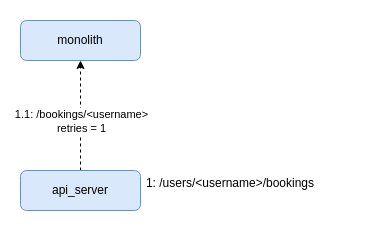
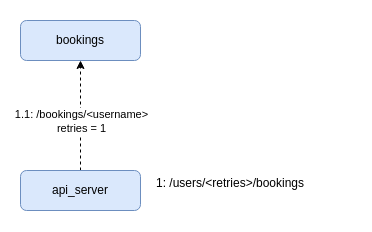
  <mxCell id="0" />
  <mxCell id="1" parent="0" />
- <mxCell id="2" value="monolith" style="rounded=1;whiteSpace=wrap;html=1;fontSize=12;glass=0;strokeWidth=1;shadow=0;fillColor=#dae8fc;strokeColor=#6c8ebf;" parent="1" vertex="1"><mxGeometry x="20" y="20" width="120" height="40" as="geometry" /></mxCell>
+ <mxCell id="2" value="bookings" style="rounded=1;whiteSpace=wrap;html=1;fontSize=12;glass=0;strokeWidth=1;shadow=0;fillColor=#dae8fc;strokeColor=#6c8ebf;" parent="1" vertex="1"><mxGeometry x="20" y="20" width="120" height="40" as="geometry" /></mxCell>
  <mxCell id="3" style="edgeStyle=orthogonalEdgeStyle;rounded=0;orthogonalLoop=1;jettySize=auto;html=1;exitX=0.5;exitY=0;exitDx=0;exitDy=0;entryX=0.5;entryY=1;entryDx=0;entryDy=0;dashed=1;" parent="1" source="5" target="2" edge="1"><mxGeometry relative="1" as="geometry"><Array as="points"><mxPoint x="80" y="60" /><mxPoint x="80" y="60" /></Array></mxGeometry></mxCell>
  <mxCell id="4" value="1.1: /bookings/&amp;lt;username&amp;gt;&lt;br&gt;retries = 1" style="edgeLabel;html=1;align=center;verticalAlign=middle;resizable=0;points=[];" parent="3" vertex="1" connectable="0"><mxGeometry x="0.541" relative="1" as="geometry"><mxPoint y="35" as="offset" /></mxGeometry></mxCell>
  <mxCell id="5" value="api_server" style="rounded=1;whiteSpace=wrap;html=1;fontSize=12;glass=0;strokeWidth=1;shadow=0;fillColor=#dae8fc;strokeColor=#6c8ebf;" parent="1" vertex="1"><mxGeometry x="20" y="170" width="120" height="40" as="geometry" /></mxCell>
- <mxCell id="6" value="1: /users/&amp;lt;username&amp;gt;/bookings&lt;br&gt;&lt;div style=&quot;text-align: left&quot;&gt;&lt;br&gt;&lt;/div&gt;" style="text;html=1;strokeColor=none;fillColor=none;align=center;verticalAlign=middle;whiteSpace=wrap;rounded=0;" parent="1" vertex="1"><mxGeometry x="110" y="180" width="240" height="20" as="geometry" /></mxCell>
+ <mxCell id="6" value="1: /users/&amp;lt;retries&amp;gt;/bookings&lt;br&gt;&lt;div style=&quot;text-align: left&quot;&gt;&lt;br&gt;&lt;/div&gt;" style="text;html=1;strokeColor=none;fillColor=none;align=center;verticalAlign=middle;whiteSpace=wrap;rounded=0;" parent="1" vertex="1"><mxGeometry x="110" y="180" width="240" height="20" as="geometry" /></mxCell>
